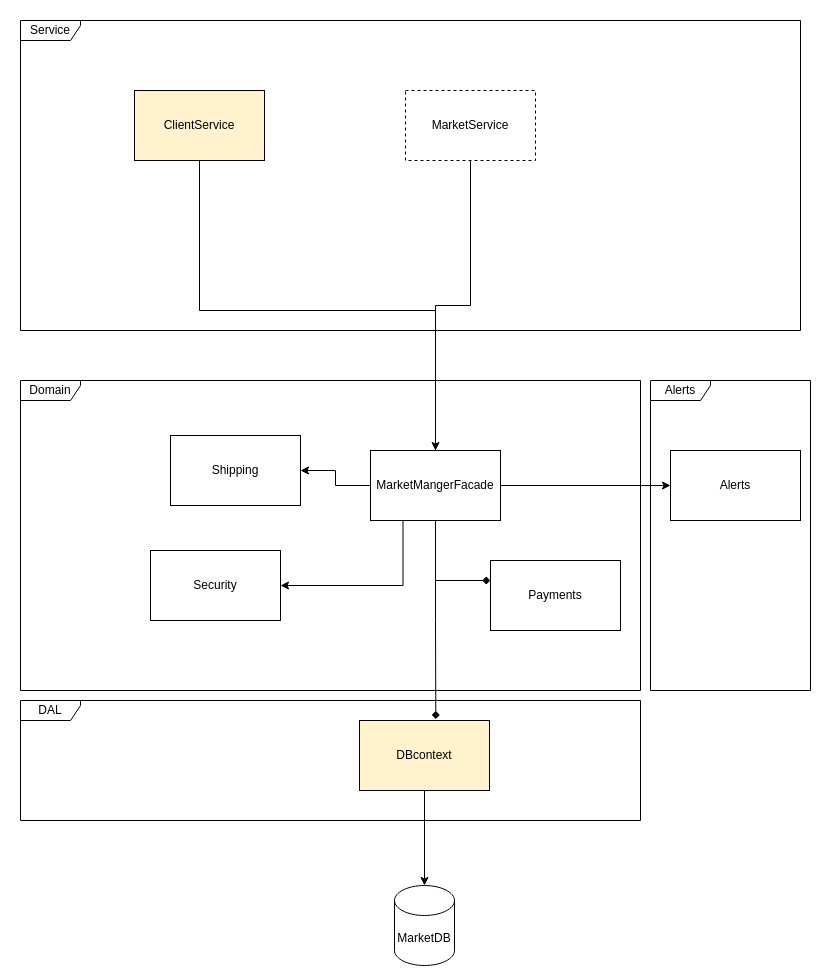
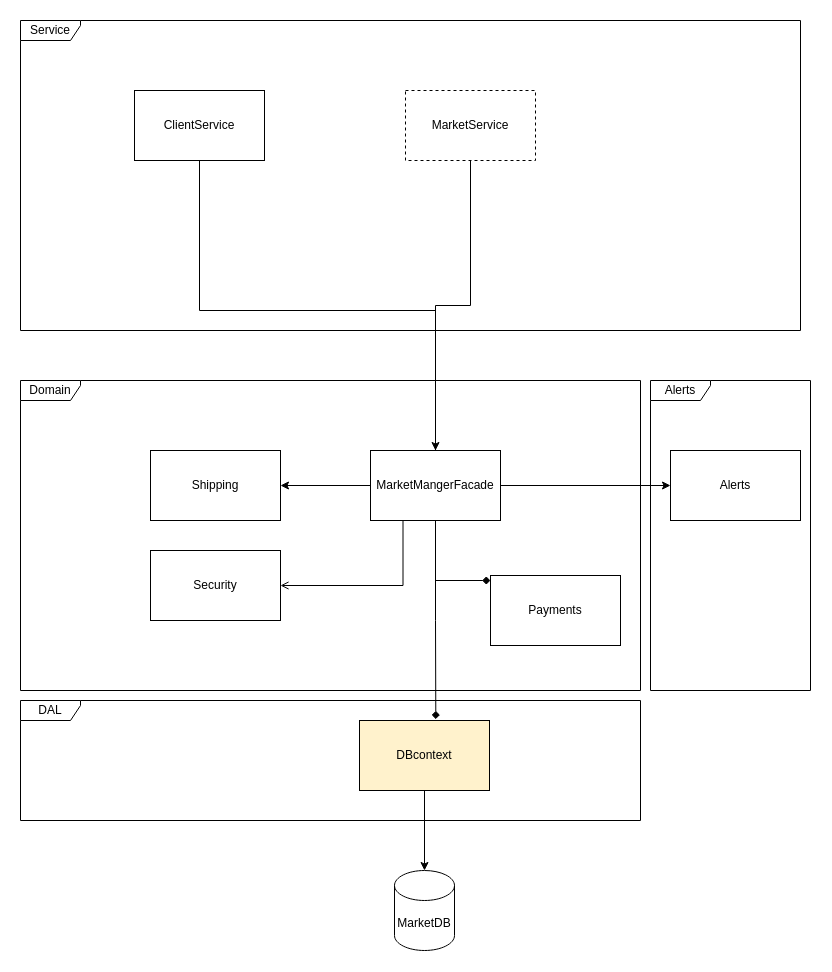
  <mxCell id="0" />
  <mxCell id="1" parent="0" />
  <mxCell id="2" value="Service" style="shape=umlFrame;whiteSpace=wrap;html=1;pointerEvents=0;width=60;height=20;" parent="1" vertex="1"><mxGeometry x="20" y="20" width="780" height="310" as="geometry" /></mxCell>
  <mxCell id="3" style="edgeStyle=orthogonalEdgeStyle;rounded=0;orthogonalLoop=1;jettySize=auto;html=1;entryX=0.5;entryY=0;entryDx=0;entryDy=0;endArrow=none;" parent="1" source="4" target="15" edge="1"><mxGeometry relative="1" as="geometry"><Array as="points"><mxPoint x="199" y="310" /><mxPoint x="435" y="310" /></Array></mxGeometry></mxCell>
- <mxCell id="4" value="ClientService" style="html=1;whiteSpace=wrap;fillColor=#fff2cc;" parent="1" vertex="1"><mxGeometry x="134" y="90" width="130" height="70" as="geometry" /></mxCell>
+ <mxCell id="4" value="ClientService" style="html=1;whiteSpace=wrap;" parent="1" vertex="1"><mxGeometry x="134" y="90" width="130" height="70" as="geometry" /></mxCell>
  <mxCell id="5" style="edgeStyle=none;curved=1;rounded=0;orthogonalLoop=1;jettySize=auto;html=1;fontSize=12;startSize=8;endSize=8;" parent="1" edge="1"><mxGeometry relative="1" as="geometry"><mxPoint x="368" y="450" as="targetPoint" /></mxGeometry></mxCell>
  <mxCell id="6" style="edgeStyle=orthogonalEdgeStyle;rounded=0;orthogonalLoop=1;jettySize=auto;html=1;" parent="1" source="7" target="15" edge="1"><mxGeometry relative="1" as="geometry" /></mxCell>
  <mxCell id="7" value="MarketService" style="html=1;whiteSpace=wrap;dashed=1;" parent="1" vertex="1"><mxGeometry x="405" y="90" width="130" height="70" as="geometry" /></mxCell>
  <mxCell id="8" value="Domain" style="shape=umlFrame;whiteSpace=wrap;html=1;pointerEvents=0;width=60;height=20;" parent="1" vertex="1"><mxGeometry x="20" y="380" width="620" height="310" as="geometry" /></mxCell>
- <mxCell id="9" value="Payments" style="html=1;whiteSpace=wrap;" parent="1" vertex="1"><mxGeometry x="490" y="560" width="130" height="70" as="geometry" /></mxCell>
+ <mxCell id="9" value="Payments" style="html=1;whiteSpace=wrap;" parent="1" vertex="1"><mxGeometry x="490" y="575" width="130" height="70" as="geometry" /></mxCell>
  <mxCell id="10" value="Alerts" style="html=1;whiteSpace=wrap;" parent="1" vertex="1"><mxGeometry x="670" y="450" width="130" height="70" as="geometry" /></mxCell>
  <mxCell id="11" style="edgeStyle=orthogonalEdgeStyle;rounded=0;orthogonalLoop=1;jettySize=auto;html=1;" parent="1" source="15" target="10" edge="1"><mxGeometry relative="1" as="geometry" /></mxCell>
  <mxCell id="12" style="edgeStyle=orthogonalEdgeStyle;rounded=0;orthogonalLoop=1;jettySize=auto;html=1;endArrow=diamond;" parent="1" source="15" target="9" edge="1"><mxGeometry relative="1" as="geometry"><Array as="points"><mxPoint x="435" y="580" /></Array></mxGeometry></mxCell>
  <mxCell id="13" style="edgeStyle=orthogonalEdgeStyle;rounded=0;orthogonalLoop=1;jettySize=auto;html=1;" parent="1" source="15" target="16" edge="1"><mxGeometry relative="1" as="geometry" /></mxCell>
- <mxCell id="14" style="edgeStyle=orthogonalEdgeStyle;rounded=0;orthogonalLoop=1;jettySize=auto;html=1;exitX=0.25;exitY=1;exitDx=0;exitDy=0;entryX=1;entryY=0.5;entryDx=0;entryDy=0;" parent="1" source="15" target="17" edge="1"><mxGeometry relative="1" as="geometry" /></mxCell>
+ <mxCell id="14" style="edgeStyle=orthogonalEdgeStyle;rounded=0;orthogonalLoop=1;jettySize=auto;html=1;exitX=0.25;exitY=1;exitDx=0;exitDy=0;entryX=1;entryY=0.5;entryDx=0;entryDy=0;endArrow=open;" parent="1" source="15" target="17" edge="1"><mxGeometry relative="1" as="geometry" /></mxCell>
  <mxCell id="15" value="MarketMangerFacade" style="html=1;whiteSpace=wrap;" parent="1" vertex="1"><mxGeometry x="370" y="450" width="130" height="70" as="geometry" /></mxCell>
- <mxCell id="16" value="Shipping" style="html=1;whiteSpace=wrap;" parent="1" vertex="1"><mxGeometry x="170" y="435" width="130" height="70" as="geometry" /></mxCell>
+ <mxCell id="16" value="Shipping" style="html=1;whiteSpace=wrap;" parent="1" vertex="1"><mxGeometry x="150" y="450" width="130" height="70" as="geometry" /></mxCell>
  <mxCell id="17" value="Security" style="html=1;whiteSpace=wrap;" parent="1" vertex="1"><mxGeometry x="150" y="550" width="130" height="70" as="geometry" /></mxCell>
  <mxCell id="18" value="Alerts" style="shape=umlFrame;whiteSpace=wrap;html=1;pointerEvents=0;width=60;height=20;" parent="1" vertex="1"><mxGeometry x="650" y="380" width="160" height="310" as="geometry" /></mxCell>
  <mxCell id="19" value="DAL" style="shape=umlFrame;whiteSpace=wrap;html=1;pointerEvents=0;width=60;height=20;" parent="1" vertex="1"><mxGeometry x="20" y="700" width="620" height="120" as="geometry" /></mxCell>
  <mxCell id="20" value="DBcontext" style="html=1;whiteSpace=wrap;fillColor=#fff2cc;" parent="1" vertex="1"><mxGeometry x="359" y="720" width="130" height="70" as="geometry" /></mxCell>
  <mxCell id="21" style="edgeStyle=orthogonalEdgeStyle;rounded=0;orthogonalLoop=1;jettySize=auto;html=1;entryX=0.587;entryY=-0.019;entryDx=0;entryDy=0;entryPerimeter=0;endArrow=diamond;" edge="1" parent="1" source="15" target="20"><mxGeometry relative="1" as="geometry" /></mxCell>
- <mxCell id="22" value="MarketDB" style="shape=cylinder3;whiteSpace=wrap;html=1;boundedLbl=1;backgroundOutline=1;size=15;" vertex="1" parent="1"><mxGeometry x="394" y="885" width="60" height="80" as="geometry" /></mxCell>
+ <mxCell id="22" value="MarketDB" style="shape=cylinder3;whiteSpace=wrap;html=1;boundedLbl=1;backgroundOutline=1;size=15;" vertex="1" parent="1"><mxGeometry x="394" y="870" width="60" height="80" as="geometry" /></mxCell>
  <mxCell id="23" style="edgeStyle=orthogonalEdgeStyle;rounded=0;orthogonalLoop=1;jettySize=auto;html=1;entryX=0.5;entryY=0;entryDx=0;entryDy=0;entryPerimeter=0;" edge="1" parent="1" source="20" target="22"><mxGeometry relative="1" as="geometry" /></mxCell>
